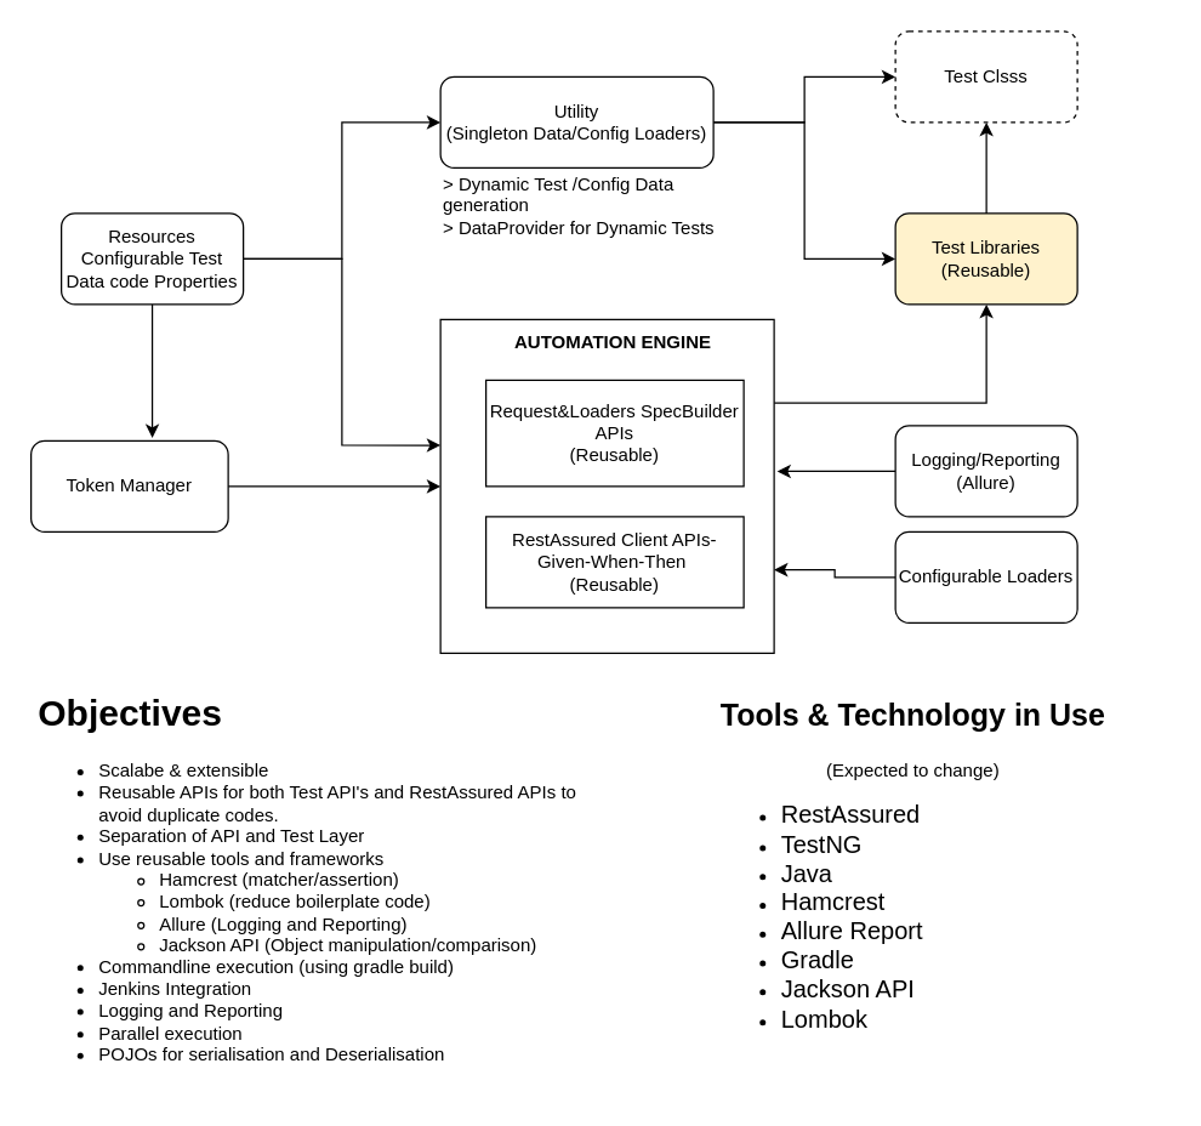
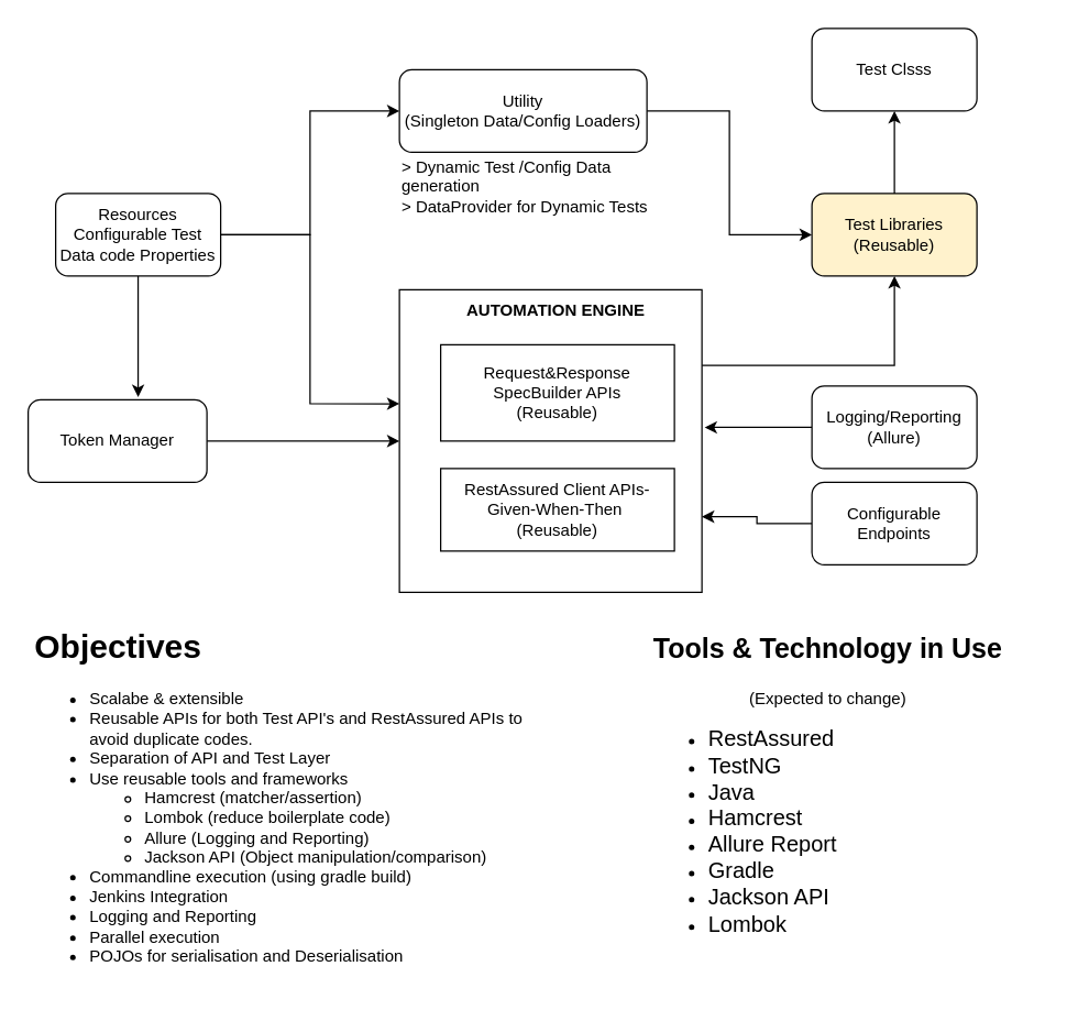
  <mxCell id="0" />
  <mxCell id="1" parent="0" />
  <mxCell id="2" style="edgeStyle=orthogonalEdgeStyle;rounded=0;orthogonalLoop=1;jettySize=auto;html=1;exitX=1;exitY=0.25;exitDx=0;exitDy=0;entryX=0.5;entryY=1;entryDx=0;entryDy=0;endArrow=classic;endFill=1;" edge="1" parent="1" source="3" target="10"><mxGeometry relative="1" as="geometry" /></mxCell>
  <mxCell id="3" value="" style="whiteSpace=wrap;html=1;aspect=fixed;" vertex="1" parent="1"><mxGeometry x="290" y="210" width="220" height="220" as="geometry" /></mxCell>
- <mxCell id="4" value="Request&amp;amp;Loaders SpecBuilder APIs&lt;br&gt;(Reusable)" style="rounded=0;whiteSpace=wrap;html=1;" vertex="1" parent="1"><mxGeometry x="320" y="250" width="170" height="70" as="geometry" /></mxCell>
+ <mxCell id="4" value="Request&amp;amp;Response SpecBuilder APIs&lt;br&gt;(Reusable)" style="rounded=0;whiteSpace=wrap;html=1;" vertex="1" parent="1"><mxGeometry x="320" y="250" width="170" height="70" as="geometry" /></mxCell>
  <mxCell id="5" value="RestAssured Client APIs-Given-When-Then&amp;nbsp;&lt;br&gt;(Reusable)" style="rounded=0;whiteSpace=wrap;html=1;" vertex="1" parent="1"><mxGeometry x="320" y="340" width="170" height="60" as="geometry" /></mxCell>
  <mxCell id="6" style="edgeStyle=orthogonalEdgeStyle;rounded=0;orthogonalLoop=1;jettySize=auto;html=1;entryX=0;entryY=0.5;entryDx=0;entryDy=0;endArrow=classic;endFill=1;" edge="1" parent="1" source="7" target="3"><mxGeometry relative="1" as="geometry" /></mxCell>
  <mxCell id="7" value="Token Manager" style="rounded=1;whiteSpace=wrap;html=1;" vertex="1" parent="1"><mxGeometry x="20" y="290" width="130" height="60" as="geometry" /></mxCell>
  <mxCell id="8" value="" style="edgeStyle=orthogonalEdgeStyle;rounded=0;orthogonalLoop=1;jettySize=auto;html=1;endArrow=classic;endFill=1;exitX=0.5;exitY=0;exitDx=0;exitDy=0;entryX=0.5;entryY=1;entryDx=0;entryDy=0;" edge="1" parent="1" source="10" target="9"><mxGeometry relative="1" as="geometry"><mxPoint x="650" y="140" as="sourcePoint" /><mxPoint x="630" y="90" as="targetPoint" /></mxGeometry></mxCell>
- <mxCell id="9" value="Test Clsss" style="rounded=1;whiteSpace=wrap;html=1;dashed=1;" vertex="1" parent="1"><mxGeometry x="590" y="20" width="120" height="60" as="geometry" /></mxCell>
+ <mxCell id="9" value="Test Clsss" style="rounded=1;whiteSpace=wrap;html=1;" vertex="1" parent="1"><mxGeometry x="590" y="20" width="120" height="60" as="geometry" /></mxCell>
  <mxCell id="10" value="Test Libraries&lt;br&gt;(Reusable)" style="rounded=1;whiteSpace=wrap;html=1;fillColor=#fff2cc;" vertex="1" parent="1"><mxGeometry x="590" y="140" width="120" height="60" as="geometry" /></mxCell>
  <mxCell id="11" style="edgeStyle=orthogonalEdgeStyle;rounded=0;orthogonalLoop=1;jettySize=auto;html=1;entryX=0;entryY=0.5;entryDx=0;entryDy=0;endArrow=classic;endFill=1;" edge="1" parent="1" source="13" target="10"><mxGeometry relative="1" as="geometry" /></mxCell>
- <mxCell id="12" style="edgeStyle=orthogonalEdgeStyle;rounded=0;orthogonalLoop=1;jettySize=auto;html=1;entryX=0;entryY=0.5;entryDx=0;entryDy=0;endArrow=classic;endFill=1;" edge="1" parent="1" source="13" target="9"><mxGeometry relative="1" as="geometry" /></mxCell>
  <mxCell id="13" value="Utility&lt;br&gt;(Singleton Data/Config Loaders)" style="rounded=1;whiteSpace=wrap;html=1;" vertex="1" parent="1"><mxGeometry x="290" y="50" width="180" height="60" as="geometry" /></mxCell>
  <mxCell id="14" value="&lt;div style=&quot;&quot;&gt;&amp;gt; Dynamic Test /Config Data generation&lt;/div&gt;&amp;gt; DataProvider for Dynamic Tests" style="text;html=1;strokeColor=none;fillColor=none;align=left;verticalAlign=middle;whiteSpace=wrap;rounded=0;" vertex="1" parent="1"><mxGeometry x="290" y="110" width="190" height="50" as="geometry" /></mxCell>
  <mxCell id="15" style="edgeStyle=orthogonalEdgeStyle;rounded=0;orthogonalLoop=1;jettySize=auto;html=1;entryX=1.009;entryY=0.455;entryDx=0;entryDy=0;entryPerimeter=0;endArrow=classic;endFill=1;" edge="1" parent="1" source="16" target="3"><mxGeometry relative="1" as="geometry" /></mxCell>
  <mxCell id="16" value="Logging/Reporting (Allure)" style="rounded=1;whiteSpace=wrap;html=1;" vertex="1" parent="1"><mxGeometry x="590" y="280" width="120" height="60" as="geometry" /></mxCell>
  <mxCell id="17" value="&lt;b&gt;AUTOMATION ENGINE&lt;/b&gt;" style="text;html=1;strokeColor=none;fillColor=none;align=center;verticalAlign=middle;whiteSpace=wrap;rounded=0;" vertex="1" parent="1"><mxGeometry x="329" y="210" width="150" height="30" as="geometry" /></mxCell>
  <mxCell id="18" style="edgeStyle=orthogonalEdgeStyle;rounded=0;orthogonalLoop=1;jettySize=auto;html=1;entryX=0;entryY=0.377;entryDx=0;entryDy=0;entryPerimeter=0;endArrow=classic;endFill=1;" edge="1" parent="1" source="21" target="3"><mxGeometry relative="1" as="geometry" /></mxCell>
  <mxCell id="19" style="edgeStyle=orthogonalEdgeStyle;rounded=0;orthogonalLoop=1;jettySize=auto;html=1;entryX=0;entryY=0.5;entryDx=0;entryDy=0;fontSize=12;endArrow=classic;endFill=1;" edge="1" parent="1" source="21" target="13"><mxGeometry relative="1" as="geometry" /></mxCell>
  <mxCell id="20" style="edgeStyle=orthogonalEdgeStyle;rounded=0;orthogonalLoop=1;jettySize=auto;html=1;entryX=0.615;entryY=-0.033;entryDx=0;entryDy=0;entryPerimeter=0;fontSize=12;endArrow=classic;endFill=1;" edge="1" parent="1" source="21" target="7"><mxGeometry relative="1" as="geometry" /></mxCell>
  <mxCell id="21" value="Resources&lt;br&gt;Configurable Test Data code Properties" style="rounded=1;whiteSpace=wrap;html=1;" vertex="1" parent="1"><mxGeometry x="40" y="140" width="120" height="60" as="geometry" /></mxCell>
  <mxCell id="22" value="&lt;h1&gt;Objectives&lt;/h1&gt;&lt;p&gt;&lt;/p&gt;&lt;ul&gt;&lt;li&gt;Scalabe &amp;amp; extensible&lt;/li&gt;&lt;li&gt;Reusable APIs for both Test API's and RestAssured APIs to avoid duplicate codes.&lt;/li&gt;&lt;li&gt;Separation of API and Test Layer&lt;/li&gt;&lt;li&gt;Use reusable tools and frameworks&amp;nbsp;&lt;/li&gt;&lt;ul&gt;&lt;li&gt;Hamcrest (matcher/assertion)&lt;/li&gt;&lt;li&gt;Lombok (reduce boilerplate code)&lt;/li&gt;&lt;li&gt;Allure (Logging and Reporting)&lt;/li&gt;&lt;li&gt;Jackson API (Object manipulation/comparison)&lt;/li&gt;&lt;/ul&gt;&lt;li&gt;Commandline execution (using gradle build)&lt;/li&gt;&lt;li&gt;Jenkins Integration&lt;/li&gt;&lt;li&gt;Logging and Reporting&lt;/li&gt;&lt;li&gt;Parallel execution&lt;/li&gt;&lt;li&gt;POJOs for serialisation and Deserialisation&amp;nbsp;&lt;/li&gt;&lt;/ul&gt;&lt;p&gt;&lt;/p&gt;" style="text;html=1;strokeColor=none;fillColor=none;spacing=5;spacingTop=-20;whiteSpace=wrap;overflow=hidden;rounded=0;" vertex="1" parent="1"><mxGeometry x="20" y="450" width="380" height="270" as="geometry" /></mxCell>
  <mxCell id="23" value="&lt;h1&gt;&lt;font style=&quot;font-size: 20px;&quot;&gt;Tools &amp;amp; Technology in Use&lt;/font&gt;&lt;/h1&gt;&lt;div style=&quot;text-align: center;&quot;&gt;&lt;font style=&quot;font-size: 12px;&quot;&gt;(Expected to change)&lt;/font&gt;&lt;/div&gt;&lt;div&gt;&lt;ul&gt;&lt;li&gt;&lt;span style=&quot;font-size: medium;&quot;&gt;RestAssured&lt;/span&gt;&lt;/li&gt;&lt;li&gt;&lt;span style=&quot;font-size: medium;&quot;&gt;TestNG&lt;/span&gt;&lt;br&gt;&lt;/li&gt;&lt;li&gt;&lt;span style=&quot;font-size: medium;&quot;&gt;Java&lt;/span&gt;&lt;/li&gt;&lt;li&gt;&lt;span style=&quot;font-size: medium;&quot;&gt;Hamcrest&lt;/span&gt;&lt;/li&gt;&lt;li&gt;&lt;span style=&quot;font-size: medium;&quot;&gt;Allure Report&lt;/span&gt;&lt;/li&gt;&lt;li&gt;&lt;span style=&quot;font-size: medium;&quot;&gt;Gradle&lt;/span&gt;&lt;/li&gt;&lt;li&gt;&lt;span style=&quot;font-size: medium;&quot;&gt;Jackson API&lt;/span&gt;&lt;/li&gt;&lt;li&gt;&lt;span style=&quot;font-size: medium;&quot;&gt;Lombok&lt;/span&gt;&lt;/li&gt;&lt;/ul&gt;&lt;/div&gt;&lt;div&gt;&lt;font size=&quot;3&quot;&gt;&lt;br&gt;&lt;/font&gt;&lt;/div&gt;" style="text;html=1;strokeColor=none;fillColor=none;spacing=5;spacingTop=-20;whiteSpace=wrap;overflow=hidden;rounded=0;" vertex="1" parent="1"><mxGeometry x="470" y="450" width="300" height="240" as="geometry" /></mxCell>
  <mxCell id="24" style="edgeStyle=orthogonalEdgeStyle;rounded=0;orthogonalLoop=1;jettySize=auto;html=1;exitX=0;exitY=0.5;exitDx=0;exitDy=0;entryX=1;entryY=0.75;entryDx=0;entryDy=0;fontSize=12;endArrow=classic;endFill=1;" edge="1" parent="1" source="25" target="3"><mxGeometry relative="1" as="geometry" /></mxCell>
- <mxCell id="25" value="Configurable Loaders" style="rounded=1;whiteSpace=wrap;html=1;fontSize=12;" vertex="1" parent="1"><mxGeometry x="590" y="350" width="120" height="60" as="geometry" /></mxCell>
+ <mxCell id="25" value="Configurable Endpoints" style="rounded=1;whiteSpace=wrap;html=1;fontSize=12;" vertex="1" parent="1"><mxGeometry x="590" y="350" width="120" height="60" as="geometry" /></mxCell>
